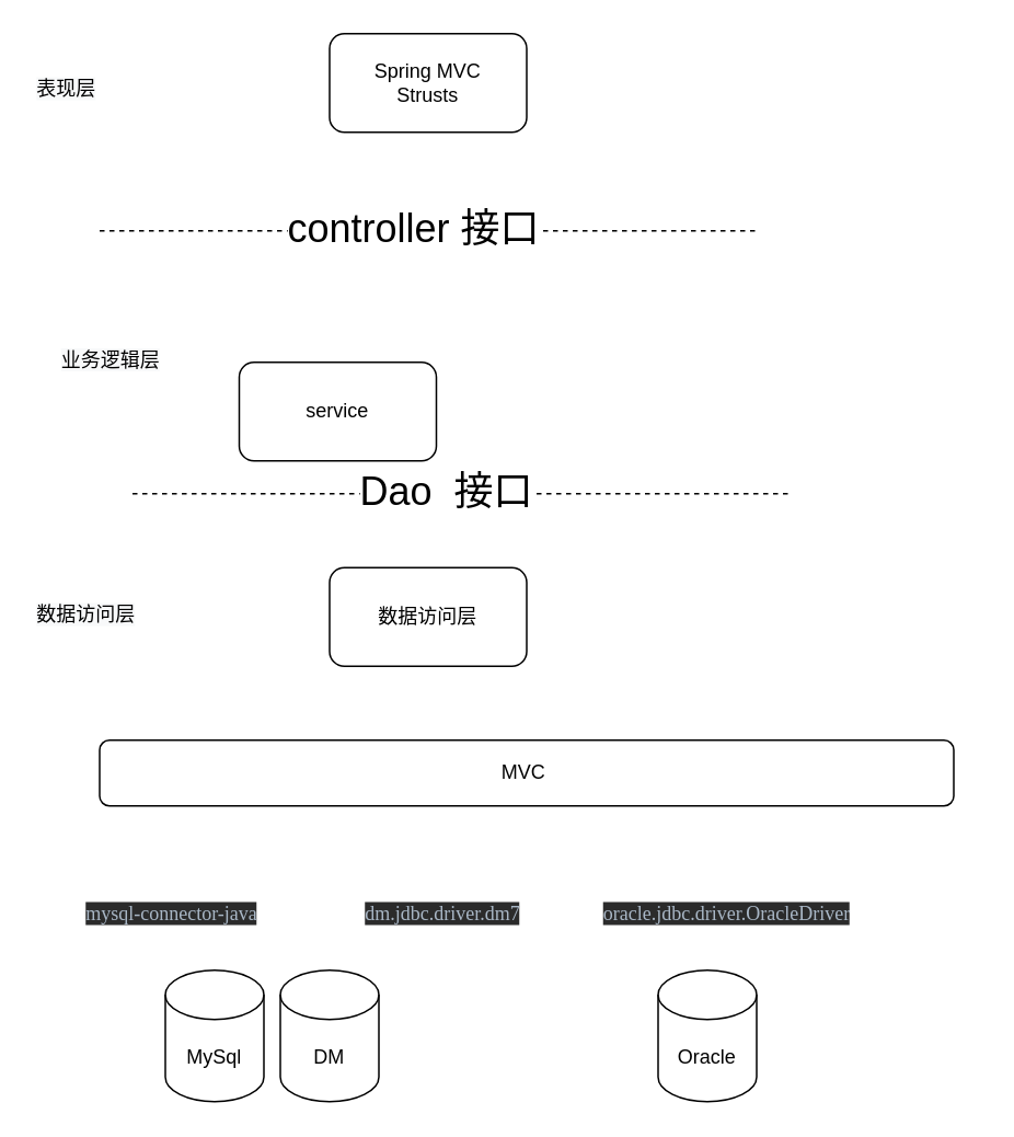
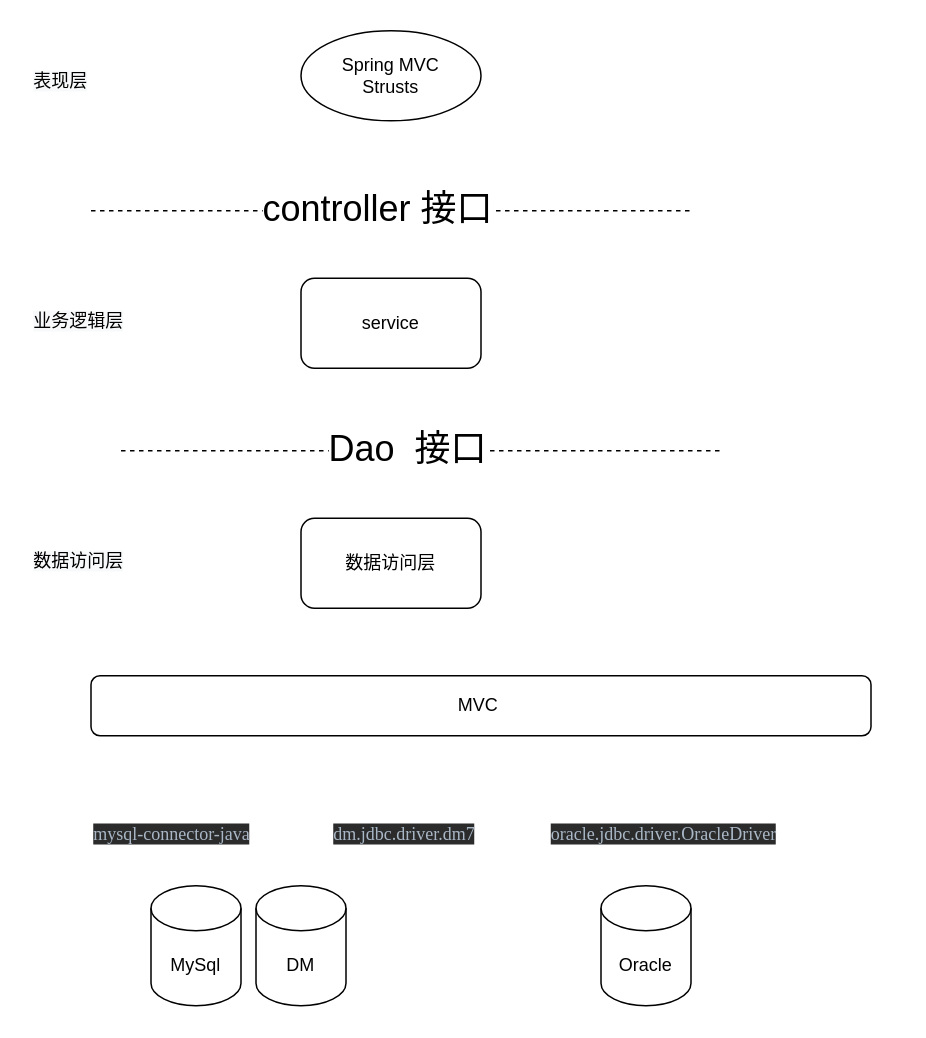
  <mxCell id="0" />
  <mxCell id="1" parent="0" />
- <mxCell id="2" value="Spring MVC&lt;br&gt;Strusts" style="rounded=1;whiteSpace=wrap;html=1;" vertex="1" parent="1"><mxGeometry x="200" y="20" width="120" height="60" as="geometry" /></mxCell>
- <mxCell id="3" value="service" style="rounded=1;whiteSpace=wrap;html=1;" vertex="1" parent="1"><mxGeometry x="145" y="220" width="120" height="60" as="geometry" /></mxCell>
+ <mxCell id="2" value="Spring MVC&lt;br&gt;Strusts" style="ellipse;whiteSpace=wrap;html=1;" vertex="1" parent="1"><mxGeometry x="200" y="20" width="120" height="60" as="geometry" /></mxCell>
+ <mxCell id="3" value="service" style="rounded=1;whiteSpace=wrap;html=1;" vertex="1" parent="1"><mxGeometry x="200" y="185" width="120" height="60" as="geometry" /></mxCell>
  <mxCell id="4" value="数据访问层" style="rounded=1;whiteSpace=wrap;html=1;" vertex="1" parent="1"><mxGeometry x="200" y="345" width="120" height="60" as="geometry" /></mxCell>
  <mxCell id="5" value="&lt;span style=&quot;color: rgb(0, 0, 0); font-family: helvetica; font-size: 12px; font-style: normal; font-weight: 400; letter-spacing: normal; text-align: center; text-indent: 0px; text-transform: none; word-spacing: 0px; background-color: rgb(248, 249, 250); display: inline; float: none;&quot;&gt;表现层&lt;/span&gt;" style="text;whiteSpace=wrap;html=1;" vertex="1" parent="1"><mxGeometry x="20" y="40" width="60" height="30" as="geometry" /></mxCell>
- <mxCell id="6" value="&lt;span style=&quot;color: rgb(0, 0, 0); font-family: helvetica; font-size: 12px; font-style: normal; font-weight: 400; letter-spacing: normal; text-align: center; text-indent: 0px; text-transform: none; word-spacing: 0px; background-color: rgb(248, 249, 250); display: inline; float: none;&quot;&gt;业务逻辑层&lt;/span&gt;" style="text;whiteSpace=wrap;html=1;" vertex="1" parent="1"><mxGeometry x="35" y="205" width="90" height="30" as="geometry" /></mxCell>
+ <mxCell id="6" value="&lt;span style=&quot;color: rgb(0, 0, 0); font-family: helvetica; font-size: 12px; font-style: normal; font-weight: 400; letter-spacing: normal; text-align: center; text-indent: 0px; text-transform: none; word-spacing: 0px; background-color: rgb(248, 249, 250); display: inline; float: none;&quot;&gt;业务逻辑层&lt;/span&gt;" style="text;whiteSpace=wrap;html=1;" vertex="1" parent="1"><mxGeometry x="20" y="200" width="90" height="30" as="geometry" /></mxCell>
  <mxCell id="7" value="&lt;span style=&quot;color: rgb(0, 0, 0); font-family: helvetica; font-size: 12px; font-style: normal; font-weight: 400; letter-spacing: normal; text-align: center; text-indent: 0px; text-transform: none; word-spacing: 0px; background-color: rgb(248, 249, 250); display: inline; float: none;&quot;&gt;数据访问层&lt;/span&gt;" style="text;whiteSpace=wrap;html=1;" vertex="1" parent="1"><mxGeometry x="20" y="360" width="90" height="30" as="geometry" /></mxCell>
  <mxCell id="8" value="" style="endArrow=none;dashed=1;html=1;" edge="1" parent="1"><mxGeometry width="50" height="50" relative="1" as="geometry"><mxPoint x="60" y="140" as="sourcePoint" /><mxPoint x="460" y="140" as="targetPoint" /><Array as="points"><mxPoint x="350" y="140" /></Array></mxGeometry></mxCell>
  <mxCell id="9" value="&lt;font style=&quot;font-size: 24px&quot;&gt;controller 接口&lt;/font&gt;" style="edgeLabel;html=1;align=center;verticalAlign=middle;resizable=0;points=[];" vertex="1" connectable="0" parent="8"><mxGeometry x="-0.145" y="2" relative="1" as="geometry"><mxPoint x="19" as="offset" /></mxGeometry></mxCell>
  <mxCell id="10" value="" style="endArrow=none;dashed=1;html=1;" edge="1" parent="1"><mxGeometry width="50" height="50" relative="1" as="geometry"><mxPoint x="80" y="300" as="sourcePoint" /><mxPoint x="480" y="300" as="targetPoint" /><Array as="points"><mxPoint x="370" y="300" /></Array></mxGeometry></mxCell>
  <mxCell id="11" value="&lt;font style=&quot;font-size: 24px&quot;&gt;Dao&amp;nbsp; 接口&lt;/font&gt;" style="edgeLabel;html=1;align=center;verticalAlign=middle;resizable=0;points=[];" vertex="1" connectable="0" parent="10"><mxGeometry x="-0.145" y="2" relative="1" as="geometry"><mxPoint x="19" as="offset" /></mxGeometry></mxCell>
  <mxCell id="12" value="MySql" style="shape=cylinder3;whiteSpace=wrap;html=1;boundedLbl=1;backgroundOutline=1;size=15;" vertex="1" parent="1"><mxGeometry x="100" y="590" width="60" height="80" as="geometry" /></mxCell>
  <mxCell id="13" value="DM" style="shape=cylinder3;whiteSpace=wrap;html=1;boundedLbl=1;backgroundOutline=1;size=15;" vertex="1" parent="1"><mxGeometry x="170" y="590" width="60" height="80" as="geometry" /></mxCell>
  <mxCell id="14" value="Oracle" style="shape=cylinder3;whiteSpace=wrap;html=1;boundedLbl=1;backgroundOutline=1;size=15;" vertex="1" parent="1"><mxGeometry x="400" y="590" width="60" height="80" as="geometry" /></mxCell>
  <mxCell id="15" value="&lt;pre style=&quot;background-color: #2b2b2b ; color: #a9b7c6 ; font-family: &amp;quot;consolas&amp;quot; ; font-size: 9.0pt&quot;&gt;dm.jdbc.driver.dm7&lt;/pre&gt;" style="text;whiteSpace=wrap;html=1;" vertex="1" parent="1"><mxGeometry x="220" y="530" width="140" height="50" as="geometry" /></mxCell>
- <mxCell id="16" value="&lt;pre style=&quot;color: rgb(0 , 0 , 0) ; font-size: 12px ; font-style: normal ; font-weight: 400 ; letter-spacing: normal ; text-align: center ; text-indent: 0px ; text-transform: none ; word-spacing: 0px ; background-color: rgb(43 , 43 , 43)&quot;&gt;&lt;font color=&quot;#a9b7c6&quot; face=&quot;consolas&quot;&gt;mysql-connector-java&lt;/font&gt;&lt;/pre&gt;" style="text;whiteSpace=wrap;html=1;" vertex="1" parent="1"><mxGeometry x="50" y="530" width="160" height="50" as="geometry" /></mxCell>
+ <mxCell id="16" value="&lt;pre style=&quot;color: rgb(0 , 0 , 0) ; font-size: 12px ; font-style: normal ; font-weight: 400 ; letter-spacing: normal ; text-align: center ; text-indent: 0px ; text-transform: none ; word-spacing: 0px ; background-color: rgb(43 , 43 , 43)&quot;&gt;&lt;font color=&quot;#a9b7c6&quot; face=&quot;consolas&quot;&gt;mysql-connector-java&lt;/font&gt;&lt;/pre&gt;" style="text;whiteSpace=wrap;html=1;" vertex="1" parent="1"><mxGeometry x="60" y="530" width="160" height="50" as="geometry" /></mxCell>
  <mxCell id="17" value="&lt;pre style=&quot;background-color: #2b2b2b ; color: #a9b7c6 ; font-family: &amp;quot;consolas&amp;quot; ; font-size: 9.0pt&quot;&gt;oracle.jdbc.driver.OracleDriver&lt;/pre&gt;" style="text;whiteSpace=wrap;html=1;" vertex="1" parent="1"><mxGeometry x="365" y="530" width="230" height="50" as="geometry" /></mxCell>
  <mxCell id="18" value="MVC&amp;nbsp;" style="rounded=1;whiteSpace=wrap;html=1;" vertex="1" parent="1"><mxGeometry x="60" y="450" width="520" height="40" as="geometry" /></mxCell>
